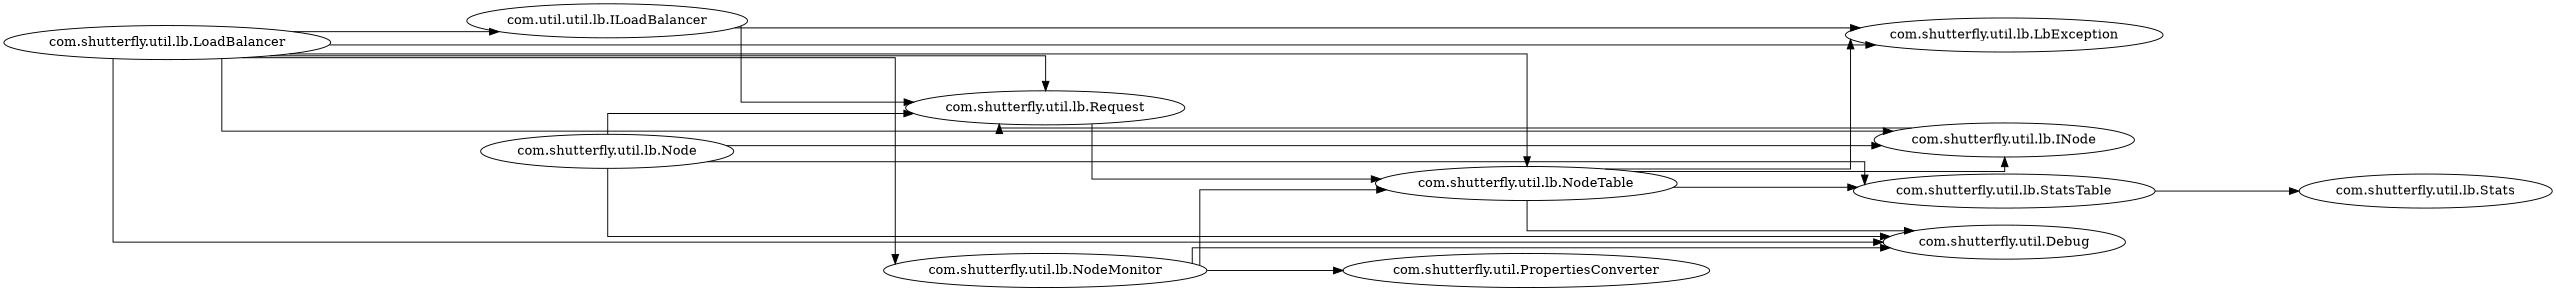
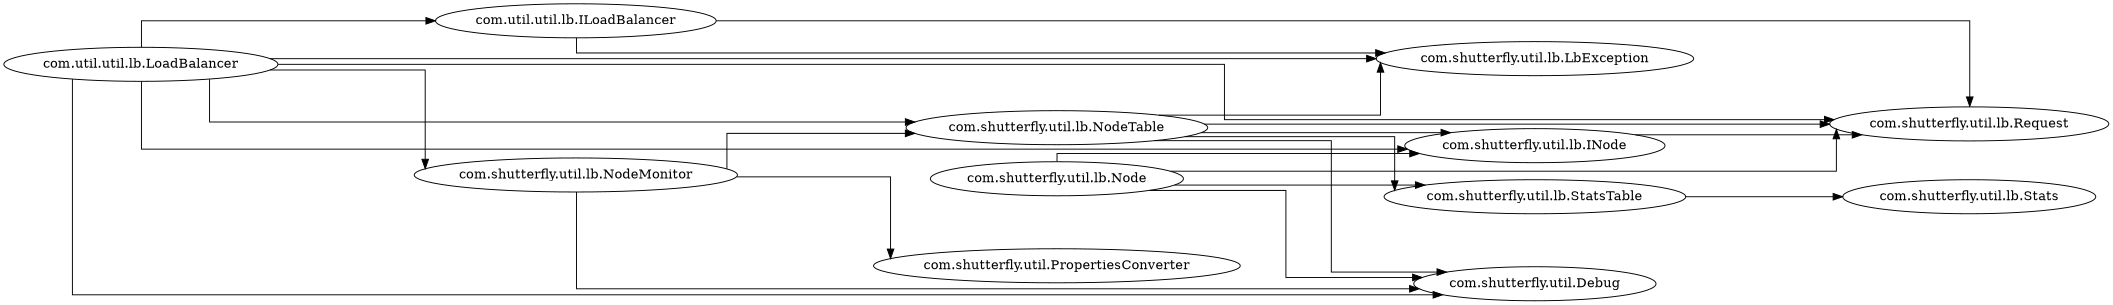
  digraph {
    concentrate=true
    fontname="DejaVu Serif"
    rankdir=LR
    ranksep=2.0
    splines=ortho
    node [fontname="DejaVu Serif"]
    edge [fontname="DejaVu Serif"]
    n1 [label="com.util.util.lb.ILoadBalancer"]
    "com.shutterfly.util.lb.Request"
    "com.shutterfly.util.lb.LbException"
    "com.shutterfly.util.lb.INode"
-   "com.shutterfly.util.lb.LoadBalancer"
+   "com.shutterfly.util.lb.LoadBalancer" [label="com.util.util.lb.LoadBalancer"]
    "com.shutterfly.util.lb.NodeTable"
    "com.shutterfly.util.lb.NodeMonitor"
    "com.shutterfly.util.Debug"
    "com.shutterfly.util.lb.StatsTable"
    "com.shutterfly.util.PropertiesConverter"
    "com.shutterfly.util.lb.Node"
    "com.shutterfly.util.lb.Stats"
    n1 -> "com.shutterfly.util.lb.Request"
    n1 -> "com.shutterfly.util.lb.LbException"
    "com.shutterfly.util.lb.INode" -> "com.shutterfly.util.lb.Request"
    "com.shutterfly.util.lb.LoadBalancer" -> n1
    "com.shutterfly.util.lb.LoadBalancer" -> "com.shutterfly.util.lb.Request"
    "com.shutterfly.util.lb.LoadBalancer" -> "com.shutterfly.util.lb.LbException"
    "com.shutterfly.util.lb.LoadBalancer" -> "com.shutterfly.util.lb.INode"
    "com.shutterfly.util.lb.LoadBalancer" -> "com.shutterfly.util.lb.NodeTable"
    "com.shutterfly.util.lb.LoadBalancer" -> "com.shutterfly.util.lb.NodeMonitor"
    "com.shutterfly.util.lb.LoadBalancer" -> "com.shutterfly.util.Debug"
-   "com.shutterfly.util.lb.Request" -> "com.shutterfly.util.lb.NodeTable"
+   "com.shutterfly.util.lb.NodeTable" -> "com.shutterfly.util.lb.Request"
    "com.shutterfly.util.lb.NodeTable" -> "com.shutterfly.util.lb.LbException"
    "com.shutterfly.util.lb.NodeTable" -> "com.shutterfly.util.lb.INode"
    "com.shutterfly.util.lb.NodeTable" -> "com.shutterfly.util.Debug"
    "com.shutterfly.util.lb.NodeTable" -> "com.shutterfly.util.lb.StatsTable"
    "com.shutterfly.util.lb.NodeMonitor" -> "com.shutterfly.util.lb.NodeTable"
    "com.shutterfly.util.lb.NodeMonitor" -> "com.shutterfly.util.Debug"
    "com.shutterfly.util.lb.NodeMonitor" -> "com.shutterfly.util.PropertiesConverter"
    "com.shutterfly.util.lb.StatsTable" -> "com.shutterfly.util.lb.Stats"
    "com.shutterfly.util.lb.Node" -> "com.shutterfly.util.lb.Request"
    "com.shutterfly.util.lb.Node" -> "com.shutterfly.util.lb.INode"
    "com.shutterfly.util.lb.Node" -> "com.shutterfly.util.Debug"
    "com.shutterfly.util.lb.Node" -> "com.shutterfly.util.lb.StatsTable"
  }
